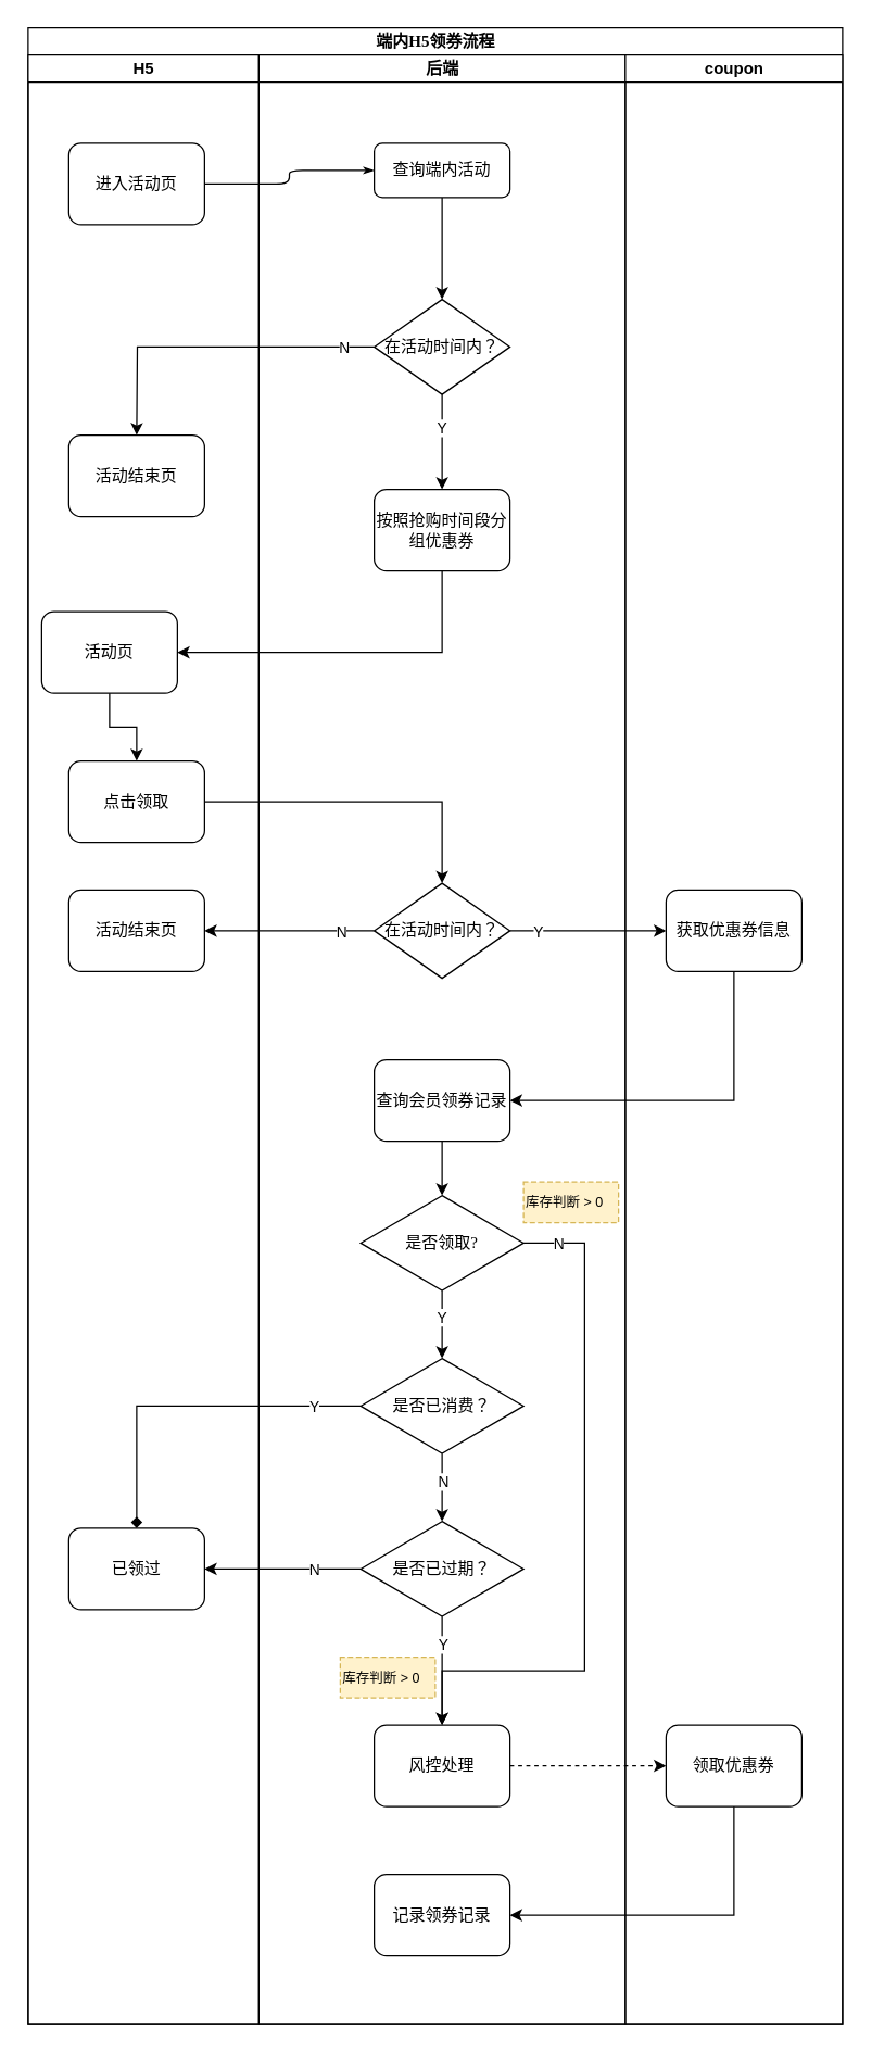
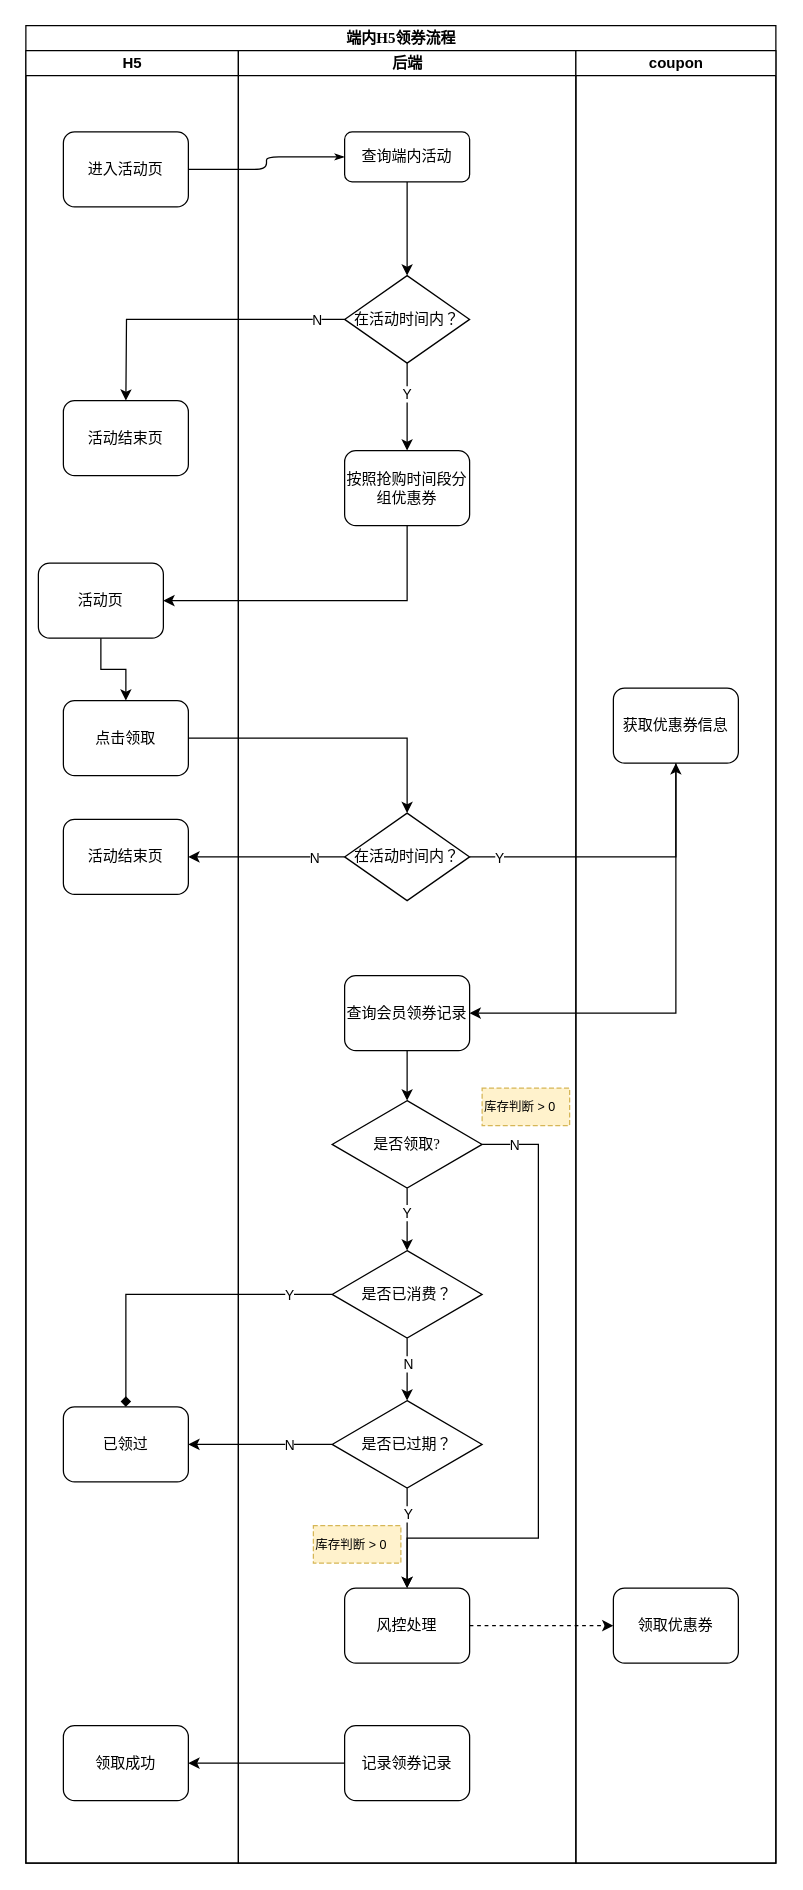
  <mxCell id="0" />
  <mxCell id="1" parent="0" />
  <mxCell id="2" value="端内H5领券流程" style="swimlane;html=1;childLayout=stackLayout;startSize=20;rounded=0;shadow=0;labelBackgroundColor=none;strokeWidth=1;fontFamily=Verdana;fontSize=12;align=center;" vertex="1" parent="1"><mxGeometry x="20" y="20" width="600" height="1470" as="geometry" /></mxCell>
  <mxCell id="3" style="edgeStyle=orthogonalEdgeStyle;rounded=1;html=1;labelBackgroundColor=none;startArrow=none;startFill=0;startSize=5;endArrow=classicThin;endFill=1;endSize=5;jettySize=auto;orthogonalLoop=1;strokeWidth=1;fontFamily=Verdana;fontSize=8;exitX=1;exitY=0.5;exitDx=0;exitDy=0;" edge="1" parent="2" source="5" target="18"><mxGeometry relative="1" as="geometry"><mxPoint x="120" y="115" as="sourcePoint" /></mxGeometry></mxCell>
  <mxCell id="4" value="H5" style="swimlane;html=1;startSize=20;" vertex="1" parent="2"><mxGeometry y="20" width="170" height="1450" as="geometry"><mxRectangle y="20" width="40" height="1450" as="alternateBounds" /></mxGeometry></mxCell>
  <mxCell id="5" value="进入活动页" style="rounded=1;whiteSpace=wrap;html=1;shadow=0;labelBackgroundColor=none;strokeWidth=1;fontFamily=Verdana;fontSize=12;align=center;" vertex="1" parent="4"><mxGeometry x="30" y="65" width="100" height="60" as="geometry" /></mxCell>
  <mxCell id="6" value="活动结束页" style="rounded=1;whiteSpace=wrap;html=1;shadow=0;labelBackgroundColor=none;strokeWidth=1;fontFamily=Verdana;fontSize=12;align=center;" vertex="1" parent="4"><mxGeometry x="30" y="280" width="100" height="60" as="geometry" /></mxCell>
  <mxCell id="7" value="点击领取" style="rounded=1;whiteSpace=wrap;html=1;shadow=0;labelBackgroundColor=none;strokeWidth=1;fontFamily=Verdana;fontSize=12;align=center;" vertex="1" parent="4"><mxGeometry x="30" y="520" width="100" height="60" as="geometry" /></mxCell>
  <mxCell id="8" value="活动结束页" style="rounded=1;whiteSpace=wrap;html=1;shadow=0;labelBackgroundColor=none;strokeWidth=1;fontFamily=Verdana;fontSize=12;align=center;" vertex="1" parent="4"><mxGeometry x="30" y="615" width="100" height="60" as="geometry" /></mxCell>
  <mxCell id="9" value="活动页" style="rounded=1;whiteSpace=wrap;html=1;shadow=0;labelBackgroundColor=none;strokeWidth=1;fontFamily=Verdana;fontSize=12;align=center;" vertex="1" parent="4"><mxGeometry x="10" y="410" width="100" height="60" as="geometry" /></mxCell>
  <mxCell id="10" value="" style="edgeStyle=orthogonalEdgeStyle;rounded=0;orthogonalLoop=1;jettySize=auto;html=1;" edge="1" parent="4" source="9" target="7"><mxGeometry relative="1" as="geometry" /></mxCell>
  <mxCell id="11" value="已领过" style="rounded=1;whiteSpace=wrap;html=1;shadow=0;labelBackgroundColor=none;strokeWidth=1;fontFamily=Verdana;fontSize=12;align=center;" vertex="1" parent="4"><mxGeometry x="30" y="1085" width="100" height="60" as="geometry" /></mxCell>
+ <mxCell id="12" value="领取成功" style="rounded=1;whiteSpace=wrap;html=1;shadow=0;labelBackgroundColor=none;strokeWidth=1;fontFamily=Verdana;fontSize=12;align=center;" vertex="1" parent="4"><mxGeometry x="30" y="1340" width="100" height="60" as="geometry" /></mxCell>
  <mxCell id="13" style="edgeStyle=orthogonalEdgeStyle;rounded=0;orthogonalLoop=1;jettySize=auto;html=1;" edge="1" parent="2" source="19"><mxGeometry relative="1" as="geometry"><mxPoint x="80" y="300" as="targetPoint" /></mxGeometry></mxCell>
  <mxCell id="14" value="N" style="edgeLabel;html=1;align=center;verticalAlign=middle;resizable=0;points=[];" vertex="1" connectable="0" parent="13"><mxGeometry x="-0.877" y="-1" relative="1" as="geometry"><mxPoint x="-8" y="1" as="offset" /></mxGeometry></mxCell>
  <mxCell id="15" value="" style="edgeStyle=orthogonalEdgeStyle;rounded=0;orthogonalLoop=1;jettySize=auto;html=1;entryX=0.5;entryY=0;entryDx=0;entryDy=0;" edge="1" parent="2" source="7" target="20"><mxGeometry relative="1" as="geometry"><mxPoint x="285" y="640" as="targetPoint" /></mxGeometry></mxCell>
  <mxCell id="16" value="后端" style="swimlane;html=1;startSize=20;" vertex="1" parent="2"><mxGeometry x="170" y="20" width="270" height="1450" as="geometry"><mxRectangle x="170" y="20" width="40" height="1450" as="alternateBounds" /></mxGeometry></mxCell>
  <mxCell id="17" value="" style="edgeStyle=orthogonalEdgeStyle;rounded=0;orthogonalLoop=1;jettySize=auto;html=1;" edge="1" parent="16" source="18" target="19"><mxGeometry relative="1" as="geometry" /></mxCell>
  <mxCell id="18" value="查询端内活动" style="rounded=1;whiteSpace=wrap;html=1;shadow=0;labelBackgroundColor=none;strokeWidth=1;fontFamily=Verdana;fontSize=12;align=center;" vertex="1" parent="16"><mxGeometry x="85" y="65" width="100" height="40" as="geometry" /></mxCell>
  <mxCell id="19" value="在活动时间内？" style="rhombus;whiteSpace=wrap;html=1;rounded=0;shadow=0;labelBackgroundColor=none;strokeWidth=1;fontFamily=Verdana;fontSize=12;align=center;" vertex="1" parent="16"><mxGeometry x="85" y="180" width="100" height="70" as="geometry" /></mxCell>
  <mxCell id="20" value="在活动时间内？" style="rhombus;whiteSpace=wrap;html=1;rounded=0;shadow=0;labelBackgroundColor=none;strokeWidth=1;fontFamily=Verdana;fontSize=12;align=center;" vertex="1" parent="16"><mxGeometry x="85" y="610" width="100" height="70" as="geometry" /></mxCell>
  <mxCell id="21" value="查询会员领券记录" style="rounded=1;whiteSpace=wrap;html=1;shadow=0;labelBackgroundColor=none;strokeWidth=1;fontFamily=Verdana;fontSize=12;align=center;" vertex="1" parent="16"><mxGeometry x="85" y="740" width="100" height="60" as="geometry" /></mxCell>
  <mxCell id="22" value="按照抢购时间段分组优惠券" style="rounded=1;whiteSpace=wrap;html=1;shadow=0;labelBackgroundColor=none;strokeWidth=1;fontFamily=Verdana;fontSize=12;align=center;" vertex="1" parent="16"><mxGeometry x="85" y="320" width="100" height="60" as="geometry" /></mxCell>
  <mxCell id="23" style="edgeStyle=orthogonalEdgeStyle;rounded=0;orthogonalLoop=1;jettySize=auto;html=1;" edge="1" parent="16" source="19" target="22"><mxGeometry relative="1" as="geometry" /></mxCell>
  <mxCell id="24" value="Y" style="edgeLabel;html=1;align=center;verticalAlign=middle;resizable=0;points=[];" vertex="1" connectable="0" parent="23"><mxGeometry x="-0.314" y="-1" relative="1" as="geometry"><mxPoint as="offset" /></mxGeometry></mxCell>
  <mxCell id="25" value="" style="edgeStyle=orthogonalEdgeStyle;rounded=0;orthogonalLoop=1;jettySize=auto;html=1;" edge="1" parent="16" source="21" target="27"><mxGeometry relative="1" as="geometry"><mxPoint x="135" y="930" as="sourcePoint" /></mxGeometry></mxCell>
  <mxCell id="26" value="Y" style="edgeStyle=orthogonalEdgeStyle;rounded=0;orthogonalLoop=1;jettySize=auto;html=1;" edge="1" parent="16" source="27" target="32"><mxGeometry x="-0.2" relative="1" as="geometry"><mxPoint as="offset" /></mxGeometry></mxCell>
  <mxCell id="27" value="是否领取?" style="rhombus;whiteSpace=wrap;html=1;rounded=0;shadow=0;labelBackgroundColor=none;strokeWidth=1;fontFamily=Verdana;fontSize=12;align=center;" vertex="1" parent="16"><mxGeometry x="75" y="840" width="120" height="70" as="geometry" /></mxCell>
  <mxCell id="28" value="是否已过期？" style="rhombus;whiteSpace=wrap;html=1;rounded=0;shadow=0;labelBackgroundColor=none;strokeWidth=1;fontFamily=Verdana;fontSize=12;align=center;" vertex="1" parent="16"><mxGeometry x="75" y="1080" width="120" height="70" as="geometry" /></mxCell>
  <mxCell id="29" value="风控处理" style="rounded=1;whiteSpace=wrap;html=1;shadow=0;labelBackgroundColor=none;strokeWidth=1;fontFamily=Verdana;fontSize=12;align=center;" vertex="1" parent="16"><mxGeometry x="85" y="1230" width="100" height="60" as="geometry" /></mxCell>
  <mxCell id="30" style="edgeStyle=orthogonalEdgeStyle;rounded=0;orthogonalLoop=1;jettySize=auto;html=1;" edge="1" parent="16" source="32" target="28"><mxGeometry relative="1" as="geometry" /></mxCell>
  <mxCell id="31" value="N" style="edgeLabel;html=1;align=center;verticalAlign=middle;resizable=0;points=[];" vertex="1" connectable="0" parent="30"><mxGeometry x="-0.167" y="-2" relative="1" as="geometry"><mxPoint x="2" y="-1" as="offset" /></mxGeometry></mxCell>
  <mxCell id="32" value="是否已消费？" style="rhombus;whiteSpace=wrap;html=1;rounded=0;shadow=0;labelBackgroundColor=none;strokeWidth=1;fontFamily=Verdana;fontSize=12;align=center;" vertex="1" parent="16"><mxGeometry x="75" y="960" width="120" height="70" as="geometry" /></mxCell>
  <mxCell id="33" value="库存判断 &amp;gt; 0" style="shape=partialRectangle;html=1;top=1;align=left;dashed=1;fontSize=10;fillColor=#fff2cc;strokeColor=#d6b656;" vertex="1" parent="16"><mxGeometry x="60" y="1180" width="70" height="30" as="geometry" /></mxCell>
  <mxCell id="34" value="库存判断 &amp;gt; 0" style="shape=partialRectangle;html=1;top=1;align=left;dashed=1;fontSize=10;fillColor=#fff2cc;strokeColor=#d6b656;" vertex="1" parent="16"><mxGeometry x="195" y="830" width="70" height="30" as="geometry" /></mxCell>
  <mxCell id="35" style="edgeStyle=orthogonalEdgeStyle;rounded=0;orthogonalLoop=1;jettySize=auto;html=1;" edge="1" parent="16" source="28" target="29"><mxGeometry relative="1" as="geometry"><mxPoint x="135" y="1300" as="targetPoint" /></mxGeometry></mxCell>
  <mxCell id="36" value="Y" style="edgeLabel;html=1;align=center;verticalAlign=middle;resizable=0;points=[];" vertex="1" connectable="0" parent="35"><mxGeometry x="-0.773" y="2" relative="1" as="geometry"><mxPoint x="-2" y="11" as="offset" /></mxGeometry></mxCell>
  <mxCell id="37" style="edgeStyle=orthogonalEdgeStyle;rounded=0;orthogonalLoop=1;jettySize=auto;html=1;entryX=0.5;entryY=0;entryDx=0;entryDy=0;" edge="1" parent="16" source="27" target="29"><mxGeometry relative="1" as="geometry"><Array as="points"><mxPoint x="240" y="875" /><mxPoint x="240" y="1190" /><mxPoint x="135" y="1190" /></Array></mxGeometry></mxCell>
  <mxCell id="38" value="N" style="edgeLabel;html=1;align=center;verticalAlign=middle;resizable=0;points=[];" vertex="1" connectable="0" parent="37"><mxGeometry x="-0.895" y="-3" relative="1" as="geometry"><mxPoint x="-2" y="-3" as="offset" /></mxGeometry></mxCell>
  <mxCell id="39" value="记录领券记录" style="rounded=1;whiteSpace=wrap;html=1;shadow=0;labelBackgroundColor=none;strokeWidth=1;fontFamily=Verdana;fontSize=12;align=center;" vertex="1" parent="16"><mxGeometry x="85" y="1340" width="100" height="60" as="geometry" /></mxCell>
  <mxCell id="40" value="coupon" style="swimlane;html=1;startSize=20;" vertex="1" parent="2"><mxGeometry x="440" y="20" width="160" height="1450" as="geometry" /></mxCell>
  <mxCell id="41" value="领取优惠券" style="rounded=1;whiteSpace=wrap;html=1;shadow=0;labelBackgroundColor=none;strokeWidth=1;fontFamily=Verdana;fontSize=12;align=center;" vertex="1" parent="40"><mxGeometry x="30" y="1230" width="100" height="60" as="geometry" /></mxCell>
- <mxCell id="42" value="获取优惠券信息" style="rounded=1;whiteSpace=wrap;html=1;shadow=0;labelBackgroundColor=none;strokeWidth=1;fontFamily=Verdana;fontSize=12;align=center;" vertex="1" parent="40"><mxGeometry x="30" y="615" width="100" height="60" as="geometry" /></mxCell>
+ <mxCell id="42" value="获取优惠券信息" style="rounded=1;whiteSpace=wrap;html=1;shadow=0;labelBackgroundColor=none;strokeWidth=1;fontFamily=Verdana;fontSize=12;align=center;" vertex="1" parent="40"><mxGeometry x="30" y="510" width="100" height="60" as="geometry" /></mxCell>
  <mxCell id="43" style="edgeStyle=orthogonalEdgeStyle;rounded=0;orthogonalLoop=1;jettySize=auto;html=1;" edge="1" parent="2" source="20" target="8"><mxGeometry relative="1" as="geometry" /></mxCell>
  <mxCell id="44" value="N" style="edgeLabel;html=1;align=center;verticalAlign=middle;resizable=0;points=[];" vertex="1" connectable="0" parent="43"><mxGeometry x="-0.467" y="2" relative="1" as="geometry"><mxPoint x="8" y="-2" as="offset" /></mxGeometry></mxCell>
  <mxCell id="45" style="edgeStyle=orthogonalEdgeStyle;rounded=0;orthogonalLoop=1;jettySize=auto;html=1;exitX=0;exitY=0.5;exitDx=0;exitDy=0;entryX=1;entryY=0.5;entryDx=0;entryDy=0;" edge="1" parent="2" source="28" target="11"><mxGeometry relative="1" as="geometry"><mxPoint x="130" y="1530" as="targetPoint" /><Array as="points" /></mxGeometry></mxCell>
  <mxCell id="46" value="N" style="edgeLabel;html=1;align=center;verticalAlign=middle;resizable=0;points=[];" vertex="1" connectable="0" parent="45"><mxGeometry x="-0.879" y="1" relative="1" as="geometry"><mxPoint x="-28" y="-1" as="offset" /></mxGeometry></mxCell>
  <mxCell id="47" style="edgeStyle=orthogonalEdgeStyle;rounded=0;orthogonalLoop=1;jettySize=auto;html=1;entryX=1;entryY=0.5;entryDx=0;entryDy=0;" edge="1" parent="2" source="22" target="9"><mxGeometry relative="1" as="geometry"><Array as="points"><mxPoint x="305" y="460" /></Array></mxGeometry></mxCell>
  <mxCell id="48" style="edgeStyle=orthogonalEdgeStyle;rounded=0;orthogonalLoop=1;jettySize=auto;html=1;" edge="1" parent="2" source="20" target="42"><mxGeometry relative="1" as="geometry" /></mxCell>
  <mxCell id="49" value="Y" style="edgeLabel;html=1;align=center;verticalAlign=middle;resizable=0;points=[];" vertex="1" connectable="0" parent="48"><mxGeometry x="-0.939" y="-3" relative="1" as="geometry"><mxPoint x="16" y="-3" as="offset" /></mxGeometry></mxCell>
  <mxCell id="50" style="edgeStyle=orthogonalEdgeStyle;rounded=0;orthogonalLoop=1;jettySize=auto;html=1;entryX=1;entryY=0.5;entryDx=0;entryDy=0;" edge="1" parent="2" source="42" target="21"><mxGeometry relative="1" as="geometry"><Array as="points"><mxPoint x="520" y="790" /></Array></mxGeometry></mxCell>
  <mxCell id="51" style="edgeStyle=orthogonalEdgeStyle;rounded=0;orthogonalLoop=1;jettySize=auto;html=1;entryX=0.5;entryY=0;entryDx=0;entryDy=0;endArrow=diamond;" edge="1" parent="2" source="32" target="11"><mxGeometry relative="1" as="geometry" /></mxCell>
  <mxCell id="52" value="Y" style="edgeLabel;html=1;align=center;verticalAlign=middle;resizable=0;points=[];" vertex="1" connectable="0" parent="51"><mxGeometry x="-0.496" y="-2" relative="1" as="geometry"><mxPoint x="29" y="2" as="offset" /></mxGeometry></mxCell>
  <mxCell id="53" style="edgeStyle=orthogonalEdgeStyle;rounded=0;orthogonalLoop=1;jettySize=auto;html=1;dashed=1;" edge="1" parent="2" source="29" target="41"><mxGeometry relative="1" as="geometry" /></mxCell>
- <mxCell id="54" style="edgeStyle=orthogonalEdgeStyle;rounded=0;orthogonalLoop=1;jettySize=auto;html=1;" edge="1" parent="2" source="41" target="39"><mxGeometry relative="1" as="geometry"><Array as="points"><mxPoint x="520" y="1390" /></Array></mxGeometry></mxCell>
+ <mxCell id="55" style="edgeStyle=orthogonalEdgeStyle;rounded=0;orthogonalLoop=1;jettySize=auto;html=1;" edge="1" parent="2" source="39" target="12"><mxGeometry relative="1" as="geometry" /></mxCell>
